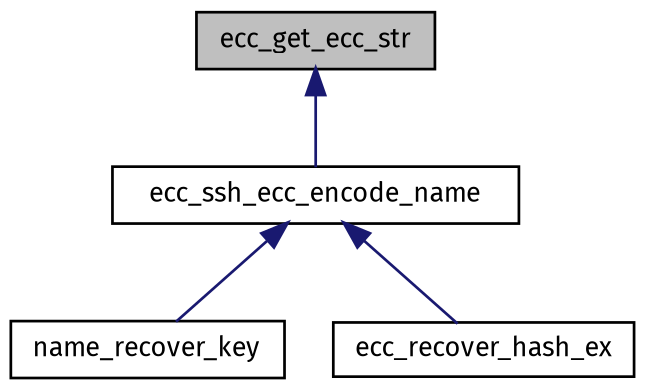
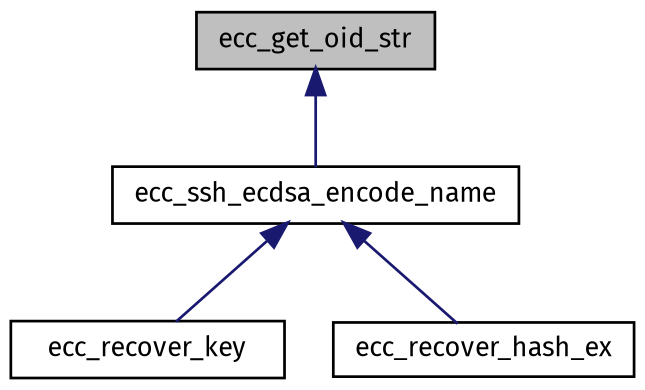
  digraph {
    fontname="Fira Sans"
    rankdir=TB
    node [color=black fillcolor=white fontname="Fira Sans" fontsize=10 shape=record style=filled]
    edge [color=midnightblue dir=back fontname="Fira Sans" fontsize=10 labelfontname=Helvetica labelfontsize=10 style=solid]
-   n1 [fillcolor=grey75 fontcolor=black height=0.2 label=ecc_get_ecc_str width=0.4]
-   n2 [height=0.2 label=ecc_ssh_ecc_encode_name width=0.4]
-   n3 [height=0.2 label=name_recover_key width=0.4]
+   n1 [fillcolor=grey75 fontcolor=black height=0.2 label=ecc_get_oid_str width=0.4]
+   n2 [height=0.2 label=ecc_ssh_ecdsa_encode_name width=0.4]
+   n3 [height=0.2 label=ecc_recover_key width=0.4]
    n4 [height=0.2 label=ecc_recover_hash_ex width=0.4]
    n1 -> n2
    n2 -> n3
    n2 -> n4
  }
